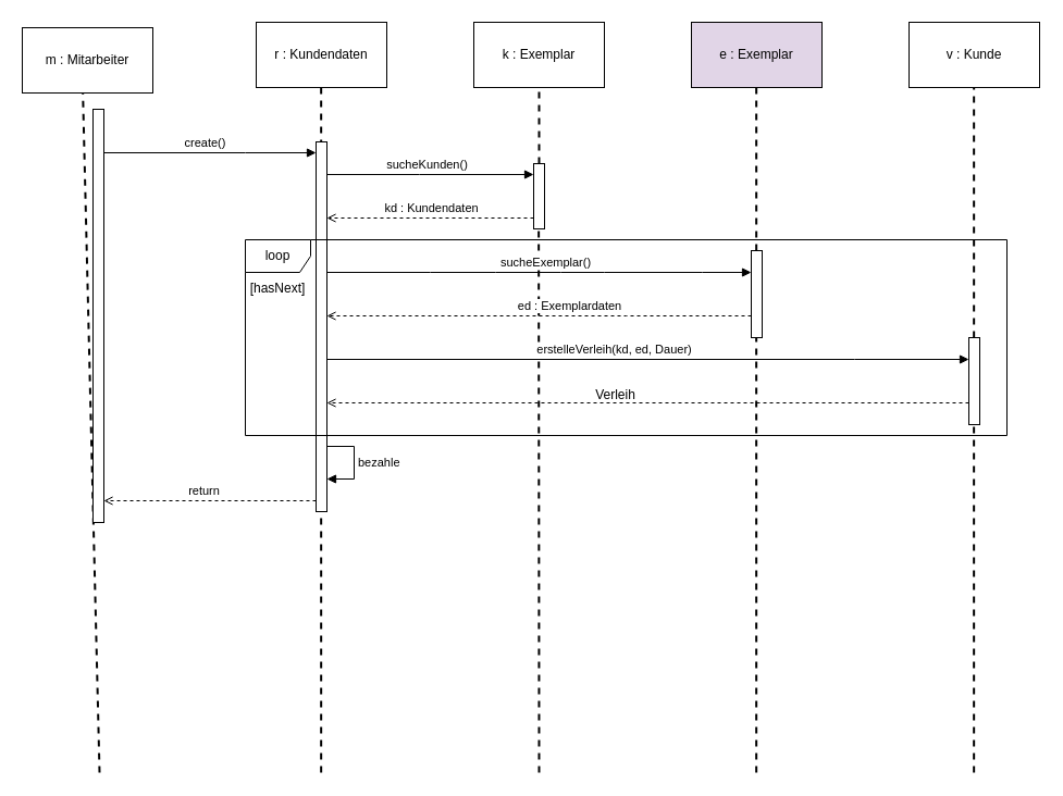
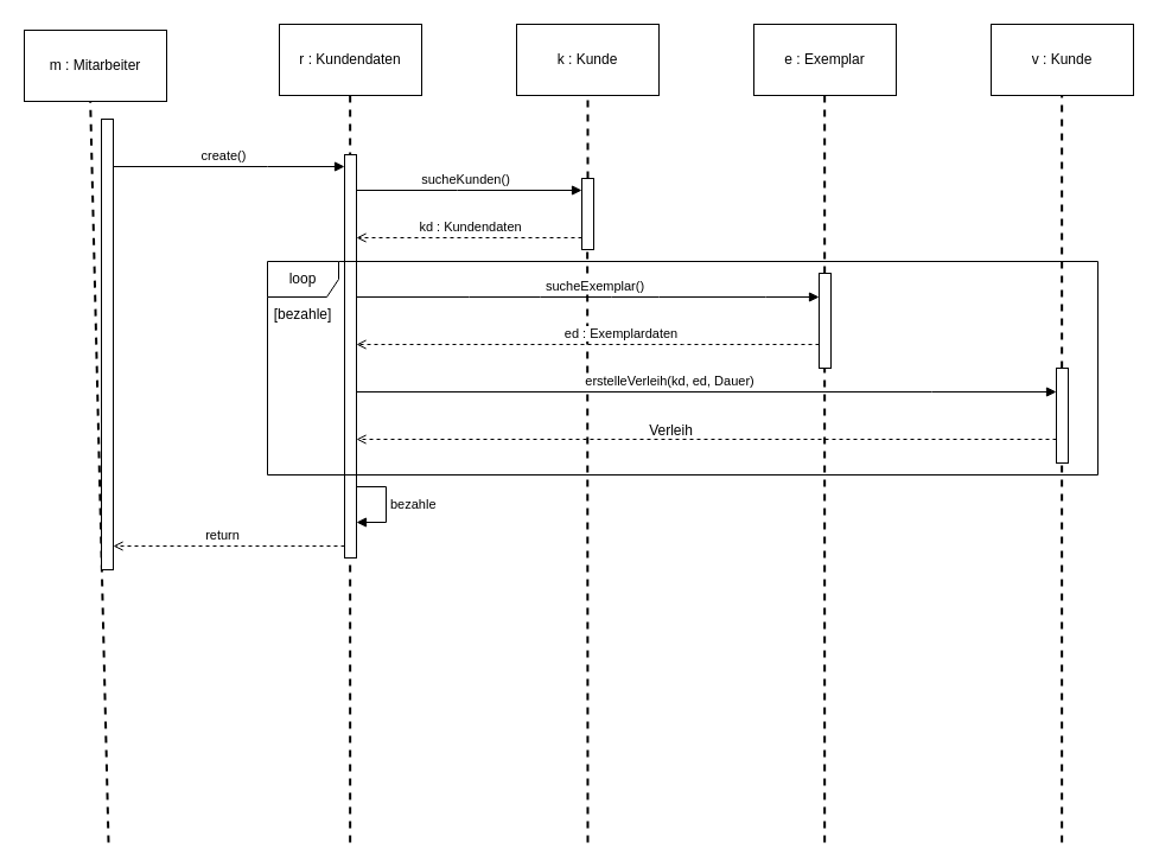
  <mxCell id="0" />
  <mxCell id="1" parent="0" />
  <mxCell id="2" value="m : Mitarbeiter" style="rounded=0;whiteSpace=wrap;html=1;" vertex="1" parent="1"><mxGeometry x="20" y="25" width="120" height="60" as="geometry" /></mxCell>
  <mxCell id="3" value="r : Kundendaten" style="rounded=0;whiteSpace=wrap;html=1;" vertex="1" parent="1"><mxGeometry x="235" y="20" width="120" height="60" as="geometry" /></mxCell>
- <mxCell id="4" value="e : Exemplar" style="rounded=0;whiteSpace=wrap;html=1;fillColor=#e1d5e7;" vertex="1" parent="1"><mxGeometry x="635" y="20" width="120" height="60" as="geometry" /></mxCell>
- <mxCell id="5" value="k : Exemplar" style="rounded=0;whiteSpace=wrap;html=1;" vertex="1" parent="1"><mxGeometry x="435" y="20" width="120" height="60" as="geometry" /></mxCell>
+ <mxCell id="4" value="e : Exemplar" style="rounded=0;whiteSpace=wrap;html=1;" vertex="1" parent="1"><mxGeometry x="635" y="20" width="120" height="60" as="geometry" /></mxCell>
+ <mxCell id="5" value="k : Kunde" style="rounded=0;whiteSpace=wrap;html=1;" vertex="1" parent="1"><mxGeometry x="435" y="20" width="120" height="60" as="geometry" /></mxCell>
  <mxCell id="6" value="v : Kunde" style="rounded=0;whiteSpace=wrap;html=1;" vertex="1" parent="1"><mxGeometry x="835" y="20" width="120" height="60" as="geometry" /></mxCell>
  <mxCell id="7" value="" style="endArrow=none;dashed=1;html=1;rounded=0;entryX=0.464;entryY=1.002;entryDx=0;entryDy=0;entryPerimeter=0;strokeWidth=2;" edge="1" parent="1" target="2"><mxGeometry width="50" height="50" relative="1" as="geometry"><mxPoint x="91" y="710" as="sourcePoint" /><mxPoint x="115" y="160" as="targetPoint" /></mxGeometry></mxCell>
  <mxCell id="8" value="" style="endArrow=none;dashed=1;html=1;rounded=0;entryX=0.464;entryY=1.002;entryDx=0;entryDy=0;entryPerimeter=0;strokeWidth=2;" edge="1" parent="1"><mxGeometry width="50" height="50" relative="1" as="geometry"><mxPoint x="294.66" y="710" as="sourcePoint" /><mxPoint x="294.66" y="80" as="targetPoint" /></mxGeometry></mxCell>
  <mxCell id="9" value="" style="endArrow=none;dashed=1;html=1;rounded=0;entryX=0.464;entryY=1.002;entryDx=0;entryDy=0;entryPerimeter=0;strokeWidth=2;" edge="1" parent="1" source="17"><mxGeometry width="50" height="50" relative="1" as="geometry"><mxPoint x="495" y="710" as="sourcePoint" /><mxPoint x="495" y="80" as="targetPoint" /></mxGeometry></mxCell>
  <mxCell id="10" value="" style="endArrow=none;dashed=1;html=1;rounded=0;entryX=0.464;entryY=1.002;entryDx=0;entryDy=0;entryPerimeter=0;strokeWidth=2;" edge="1" parent="1" source="23"><mxGeometry width="50" height="50" relative="1" as="geometry"><mxPoint x="694.66" y="710" as="sourcePoint" /><mxPoint x="694.66" y="80" as="targetPoint" /></mxGeometry></mxCell>
  <mxCell id="11" value="" style="endArrow=none;dashed=1;html=1;rounded=0;entryX=0.464;entryY=1.002;entryDx=0;entryDy=0;entryPerimeter=0;strokeWidth=2;" edge="1" parent="1" source="29"><mxGeometry width="50" height="50" relative="1" as="geometry"><mxPoint x="894.66" y="710" as="sourcePoint" /><mxPoint x="894.66" y="80" as="targetPoint" /></mxGeometry></mxCell>
  <mxCell id="12" value="" style="html=1;points=[];perimeter=orthogonalPerimeter;outlineConnect=0;targetShapes=umlLifeline;portConstraint=eastwest;newEdgeStyle={&quot;edgeStyle&quot;:&quot;elbowEdgeStyle&quot;,&quot;elbow&quot;:&quot;vertical&quot;,&quot;curved&quot;:0,&quot;rounded&quot;:0};" vertex="1" parent="1"><mxGeometry x="85" y="100" width="10" height="380" as="geometry" /></mxCell>
  <mxCell id="13" value="" style="html=1;points=[];perimeter=orthogonalPerimeter;outlineConnect=0;targetShapes=umlLifeline;portConstraint=eastwest;newEdgeStyle={&quot;edgeStyle&quot;:&quot;elbowEdgeStyle&quot;,&quot;elbow&quot;:&quot;vertical&quot;,&quot;curved&quot;:0,&quot;rounded&quot;:0};" vertex="1" parent="1"><mxGeometry x="290" y="130" width="10" height="340" as="geometry" /></mxCell>
  <mxCell id="14" value="" style="endArrow=block;html=1;rounded=0;endFill=1;" edge="1" parent="1" source="12" target="13"><mxGeometry width="50" height="50" relative="1" as="geometry"><mxPoint x="165" y="140" as="sourcePoint" /><mxPoint x="285" y="140" as="targetPoint" /><Array as="points"><mxPoint x="225" y="140" /></Array></mxGeometry></mxCell>
  <mxCell id="15" value="create()" style="edgeLabel;html=1;align=center;verticalAlign=middle;resizable=0;points=[];" vertex="1" connectable="0" parent="14"><mxGeometry x="-0.293" relative="1" as="geometry"><mxPoint x="23" y="-10" as="offset" /></mxGeometry></mxCell>
  <mxCell id="16" value="" style="endArrow=none;dashed=1;html=1;rounded=0;entryX=0.464;entryY=1.002;entryDx=0;entryDy=0;entryPerimeter=0;strokeWidth=2;" edge="1" parent="1" target="17"><mxGeometry width="50" height="50" relative="1" as="geometry"><mxPoint x="495" y="710" as="sourcePoint" /><mxPoint x="495" y="80" as="targetPoint" /></mxGeometry></mxCell>
  <mxCell id="17" value="" style="html=1;points=[];perimeter=orthogonalPerimeter;outlineConnect=0;targetShapes=umlLifeline;portConstraint=eastwest;newEdgeStyle={&quot;edgeStyle&quot;:&quot;elbowEdgeStyle&quot;,&quot;elbow&quot;:&quot;vertical&quot;,&quot;curved&quot;:0,&quot;rounded&quot;:0};" vertex="1" parent="1"><mxGeometry x="490" y="150" width="10" height="60" as="geometry" /></mxCell>
  <mxCell id="18" value="" style="endArrow=block;html=1;rounded=0;endFill=1;" edge="1" parent="1" source="13" target="17"><mxGeometry width="50" height="50" relative="1" as="geometry"><mxPoint x="395" y="270" as="sourcePoint" /><mxPoint x="445" y="220" as="targetPoint" /><Array as="points"><mxPoint x="385" y="160" /></Array></mxGeometry></mxCell>
  <mxCell id="19" value="sucheKunden()" style="edgeLabel;html=1;align=center;verticalAlign=middle;resizable=0;points=[];" vertex="1" connectable="0" parent="18"><mxGeometry x="-0.044" y="1" relative="1" as="geometry"><mxPoint y="-9" as="offset" /></mxGeometry></mxCell>
  <mxCell id="20" value="" style="endArrow=open;html=1;rounded=0;dashed=1;endFill=0;" edge="1" parent="1" source="17" target="13"><mxGeometry width="50" height="50" relative="1" as="geometry"><mxPoint x="395" y="280" as="sourcePoint" /><mxPoint x="445" y="230" as="targetPoint" /><Array as="points"><mxPoint x="425" y="200" /></Array></mxGeometry></mxCell>
  <mxCell id="21" value="kd : Kundendaten" style="edgeLabel;html=1;align=center;verticalAlign=middle;resizable=0;points=[];" vertex="1" connectable="0" parent="20"><mxGeometry x="0.2" relative="1" as="geometry"><mxPoint x="19" y="-10" as="offset" /></mxGeometry></mxCell>
  <mxCell id="22" value="" style="endArrow=none;dashed=1;html=1;rounded=0;entryX=0.464;entryY=1.002;entryDx=0;entryDy=0;entryPerimeter=0;strokeWidth=2;" edge="1" parent="1" target="23"><mxGeometry width="50" height="50" relative="1" as="geometry"><mxPoint x="694.66" y="710" as="sourcePoint" /><mxPoint x="694.66" y="80" as="targetPoint" /></mxGeometry></mxCell>
  <mxCell id="23" value="" style="html=1;points=[];perimeter=orthogonalPerimeter;outlineConnect=0;targetShapes=umlLifeline;portConstraint=eastwest;newEdgeStyle={&quot;edgeStyle&quot;:&quot;elbowEdgeStyle&quot;,&quot;elbow&quot;:&quot;vertical&quot;,&quot;curved&quot;:0,&quot;rounded&quot;:0};" vertex="1" parent="1"><mxGeometry x="690" y="230" width="10" height="80" as="geometry" /></mxCell>
  <mxCell id="24" value="" style="endArrow=block;html=1;rounded=0;endFill=1;" edge="1" parent="1" source="13" target="23"><mxGeometry width="50" height="50" relative="1" as="geometry"><mxPoint x="415" y="310" as="sourcePoint" /><mxPoint x="465" y="260" as="targetPoint" /><Array as="points"><mxPoint x="395" y="250" /><mxPoint x="455" y="250" /><mxPoint x="515" y="250" /><mxPoint x="555" y="250" /><mxPoint x="645" y="250" /></Array></mxGeometry></mxCell>
  <mxCell id="25" value="sucheExemplar()" style="edgeLabel;html=1;align=center;verticalAlign=middle;resizable=0;points=[];" vertex="1" connectable="0" parent="24"><mxGeometry x="0.453" y="1" relative="1" as="geometry"><mxPoint x="-83" y="-9" as="offset" /></mxGeometry></mxCell>
  <mxCell id="26" value="" style="endArrow=open;html=1;rounded=0;endFill=0;dashed=1;" edge="1" parent="1" source="23" target="13"><mxGeometry width="50" height="50" relative="1" as="geometry"><mxPoint x="685" y="290" as="sourcePoint" /><mxPoint x="465" y="260" as="targetPoint" /><Array as="points"><mxPoint x="575" y="290" /></Array></mxGeometry></mxCell>
  <mxCell id="27" value="ed : Exemplardaten" style="edgeLabel;html=1;align=center;verticalAlign=middle;resizable=0;points=[];" vertex="1" connectable="0" parent="26"><mxGeometry x="-0.141" y="-3" relative="1" as="geometry"><mxPoint y="-7" as="offset" /></mxGeometry></mxCell>
  <mxCell id="28" value="" style="endArrow=none;dashed=1;html=1;rounded=0;entryX=0.464;entryY=1.002;entryDx=0;entryDy=0;entryPerimeter=0;strokeWidth=2;" edge="1" parent="1" target="29"><mxGeometry width="50" height="50" relative="1" as="geometry"><mxPoint x="894.66" y="710" as="sourcePoint" /><mxPoint x="894.66" y="80" as="targetPoint" /></mxGeometry></mxCell>
  <mxCell id="29" value="" style="html=1;points=[];perimeter=orthogonalPerimeter;outlineConnect=0;targetShapes=umlLifeline;portConstraint=eastwest;newEdgeStyle={&quot;edgeStyle&quot;:&quot;elbowEdgeStyle&quot;,&quot;elbow&quot;:&quot;vertical&quot;,&quot;curved&quot;:0,&quot;rounded&quot;:0};" vertex="1" parent="1"><mxGeometry x="890" y="310" width="10" height="80" as="geometry" /></mxCell>
  <mxCell id="30" value="" style="endArrow=block;html=1;rounded=0;endFill=1;" edge="1" parent="1" source="13" target="29"><mxGeometry width="50" height="50" relative="1" as="geometry"><mxPoint x="585" y="380" as="sourcePoint" /><mxPoint x="635" y="330" as="targetPoint" /><Array as="points"><mxPoint x="785" y="330" /></Array></mxGeometry></mxCell>
  <mxCell id="31" value="erstelleVerleih(kd, ed, Dauer)" style="edgeLabel;html=1;align=center;verticalAlign=middle;resizable=0;points=[];" vertex="1" connectable="0" parent="30"><mxGeometry x="-0.107" y="2" relative="1" as="geometry"><mxPoint y="-8" as="offset" /></mxGeometry></mxCell>
  <mxCell id="32" value="" style="endArrow=open;html=1;rounded=0;dashed=1;endFill=0;" edge="1" parent="1" source="29" target="13"><mxGeometry width="50" height="50" relative="1" as="geometry"><mxPoint x="585" y="380" as="sourcePoint" /><mxPoint x="635" y="330" as="targetPoint" /><Array as="points"><mxPoint x="555" y="370" /></Array></mxGeometry></mxCell>
  <mxCell id="33" value="Verleih" style="text;html=1;align=center;verticalAlign=middle;resizable=0;points=[];autosize=1;strokeColor=none;fillColor=none;" vertex="1" parent="1"><mxGeometry x="535" y="348" width="60" height="30" as="geometry" /></mxCell>
  <mxCell id="34" value="bezahle" style="html=1;align=left;spacingLeft=2;endArrow=block;rounded=0;edgeStyle=orthogonalEdgeStyle;curved=0;rounded=0;" edge="1" parent="1"><mxGeometry relative="1" as="geometry"><mxPoint x="300" y="410" as="sourcePoint" /><Array as="points"><mxPoint x="325" y="440" /></Array><mxPoint x="300" y="440" as="targetPoint" /></mxGeometry></mxCell>
  <mxCell id="35" value="" style="endArrow=open;html=1;rounded=0;dashed=1;endFill=0;" edge="1" parent="1" source="13" target="12"><mxGeometry width="50" height="50" relative="1" as="geometry"><mxPoint x="575" y="390" as="sourcePoint" /><mxPoint x="625" y="340" as="targetPoint" /><Array as="points"><mxPoint x="165" y="460" /></Array></mxGeometry></mxCell>
  <mxCell id="36" value="return" style="edgeLabel;html=1;align=center;verticalAlign=middle;resizable=0;points=[];" vertex="1" connectable="0" parent="35"><mxGeometry x="0.051" y="-3" relative="1" as="geometry"><mxPoint x="-2" y="-7" as="offset" /></mxGeometry></mxCell>
  <mxCell id="37" value="loop" style="shape=umlFrame;whiteSpace=wrap;html=1;pointerEvents=0;" vertex="1" parent="1"><mxGeometry x="225" y="220" width="700" height="180" as="geometry" /></mxCell>
- <mxCell id="38" value="[hasNext]" style="text;html=1;strokeColor=none;fillColor=none;align=center;verticalAlign=middle;whiteSpace=wrap;rounded=0;" vertex="1" parent="1"><mxGeometry x="225" y="260" width="60" height="10" as="geometry" /></mxCell>
+ <mxCell id="38" value="[bezahle]" style="text;html=1;strokeColor=none;fillColor=none;align=center;verticalAlign=middle;whiteSpace=wrap;rounded=0;" vertex="1" parent="1"><mxGeometry x="225" y="260" width="60" height="10" as="geometry" /></mxCell>
